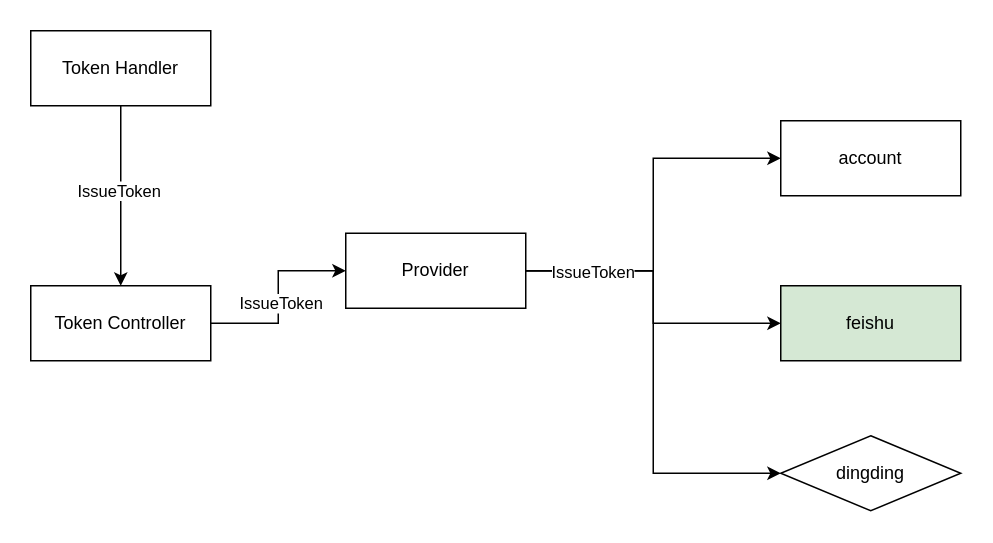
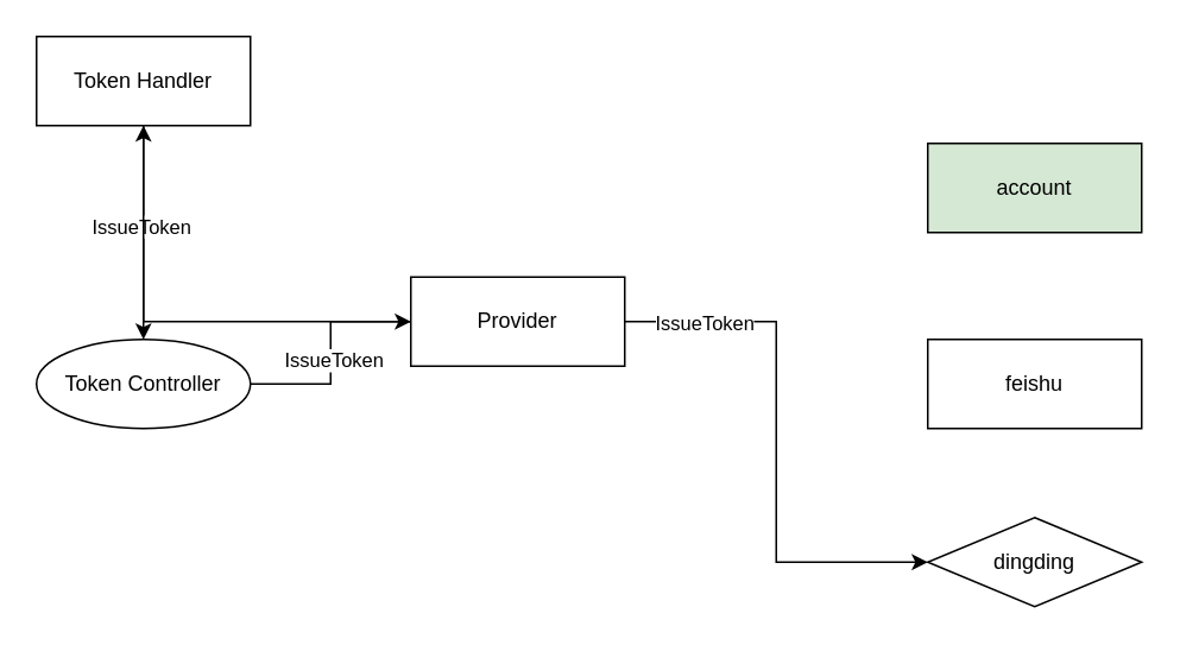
  <mxCell id="0" />
  <mxCell id="1" parent="0" />
  <mxCell id="2" style="edgeStyle=orthogonalEdgeStyle;rounded=0;orthogonalLoop=1;jettySize=auto;html=1;entryX=0.5;entryY=0;entryDx=0;entryDy=0;" edge="1" parent="1" source="4" target="7"><mxGeometry relative="1" as="geometry" /></mxCell>
  <mxCell id="3" value="IssueToken" style="edgeLabel;html=1;align=center;verticalAlign=middle;resizable=0;points=[];" vertex="1" connectable="0" parent="2"><mxGeometry x="-0.067" y="-2" relative="1" as="geometry"><mxPoint as="offset" /></mxGeometry></mxCell>
  <mxCell id="4" value="Token Handler" style="rounded=0;whiteSpace=wrap;html=1;" vertex="1" parent="1"><mxGeometry x="20" y="20" width="120" height="50" as="geometry" /></mxCell>
  <mxCell id="5" style="edgeStyle=orthogonalEdgeStyle;rounded=0;orthogonalLoop=1;jettySize=auto;html=1;entryX=0;entryY=0.5;entryDx=0;entryDy=0;" edge="1" parent="1" source="7" target="12"><mxGeometry relative="1" as="geometry" /></mxCell>
  <mxCell id="6" value="IssueToken" style="edgeLabel;html=1;align=center;verticalAlign=middle;resizable=0;points=[];" vertex="1" connectable="0" parent="5"><mxGeometry x="-0.057" y="-1" relative="1" as="geometry"><mxPoint as="offset" /></mxGeometry></mxCell>
- <mxCell id="7" value="Token Controller" style="rounded=0;whiteSpace=wrap;html=1;" vertex="1" parent="1"><mxGeometry x="20" y="190" width="120" height="50" as="geometry" /></mxCell>
- <mxCell id="8" style="edgeStyle=orthogonalEdgeStyle;rounded=0;orthogonalLoop=1;jettySize=auto;html=1;entryX=0;entryY=0.5;entryDx=0;entryDy=0;" edge="1" parent="1" source="12" target="14"><mxGeometry relative="1" as="geometry" /></mxCell>
- <mxCell id="9" style="edgeStyle=orthogonalEdgeStyle;rounded=0;orthogonalLoop=1;jettySize=auto;html=1;entryX=0;entryY=0.5;entryDx=0;entryDy=0;" edge="1" parent="1" source="12" target="13"><mxGeometry relative="1" as="geometry" /></mxCell>
+ <mxCell id="7" value="Token Controller" style="ellipse;whiteSpace=wrap;html=1;" vertex="1" parent="1"><mxGeometry x="20" y="190" width="120" height="50" as="geometry" /></mxCell>
+ <mxCell id="9" style="edgeStyle=orthogonalEdgeStyle;rounded=0;orthogonalLoop=1;jettySize=auto;html=1;" edge="1" parent="1" source="12" target="4"><mxGeometry relative="1" as="geometry" /></mxCell>
  <mxCell id="10" style="edgeStyle=orthogonalEdgeStyle;rounded=0;orthogonalLoop=1;jettySize=auto;html=1;entryX=0;entryY=0.5;entryDx=0;entryDy=0;" edge="1" parent="1" source="12" target="15"><mxGeometry relative="1" as="geometry" /></mxCell>
  <mxCell id="11" value="IssueToken" style="edgeLabel;html=1;align=center;verticalAlign=middle;resizable=0;points=[];" vertex="1" connectable="0" parent="10"><mxGeometry x="-0.793" y="-2" relative="1" as="geometry"><mxPoint x="12" y="-2" as="offset" /></mxGeometry></mxCell>
  <mxCell id="12" value="Provider" style="rounded=0;whiteSpace=wrap;html=1;" vertex="1" parent="1"><mxGeometry x="230" y="155" width="120" height="50" as="geometry" /></mxCell>
- <mxCell id="13" value="account" style="rounded=0;whiteSpace=wrap;html=1;" vertex="1" parent="1"><mxGeometry x="520" y="80" width="120" height="50" as="geometry" /></mxCell>
- <mxCell id="14" value="feishu" style="rounded=0;whiteSpace=wrap;html=1;fillColor=#d5e8d4;" vertex="1" parent="1"><mxGeometry x="520" y="190" width="120" height="50" as="geometry" /></mxCell>
+ <mxCell id="13" value="account" style="rounded=0;whiteSpace=wrap;html=1;fillColor=#d5e8d4;" vertex="1" parent="1"><mxGeometry x="520" y="80" width="120" height="50" as="geometry" /></mxCell>
+ <mxCell id="14" value="feishu" style="rounded=0;whiteSpace=wrap;html=1;" vertex="1" parent="1"><mxGeometry x="520" y="190" width="120" height="50" as="geometry" /></mxCell>
  <mxCell id="15" value="dingding" style="rhombus;whiteSpace=wrap;html=1;" vertex="1" parent="1"><mxGeometry x="520" y="290" width="120" height="50" as="geometry" /></mxCell>
